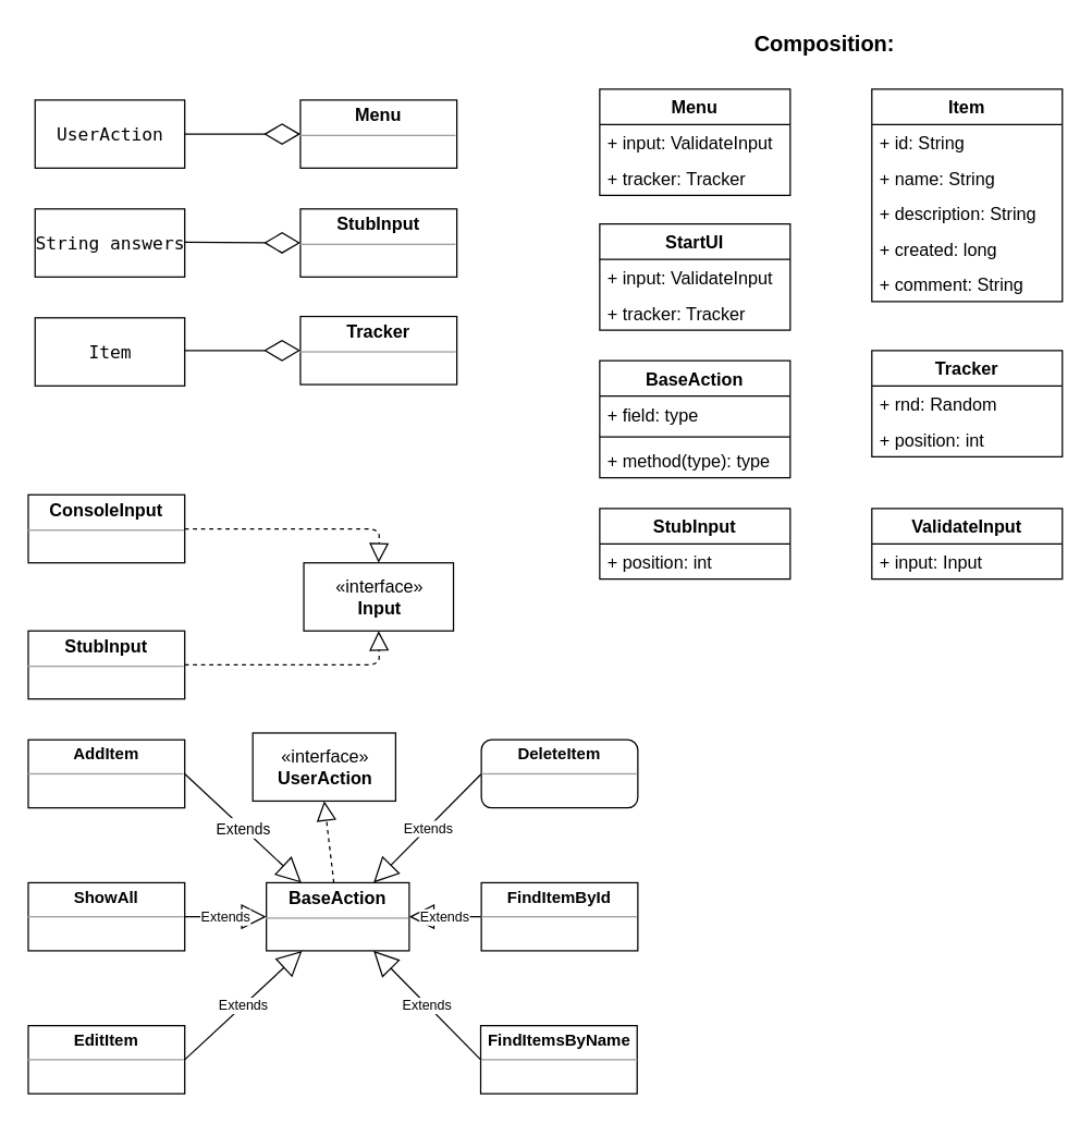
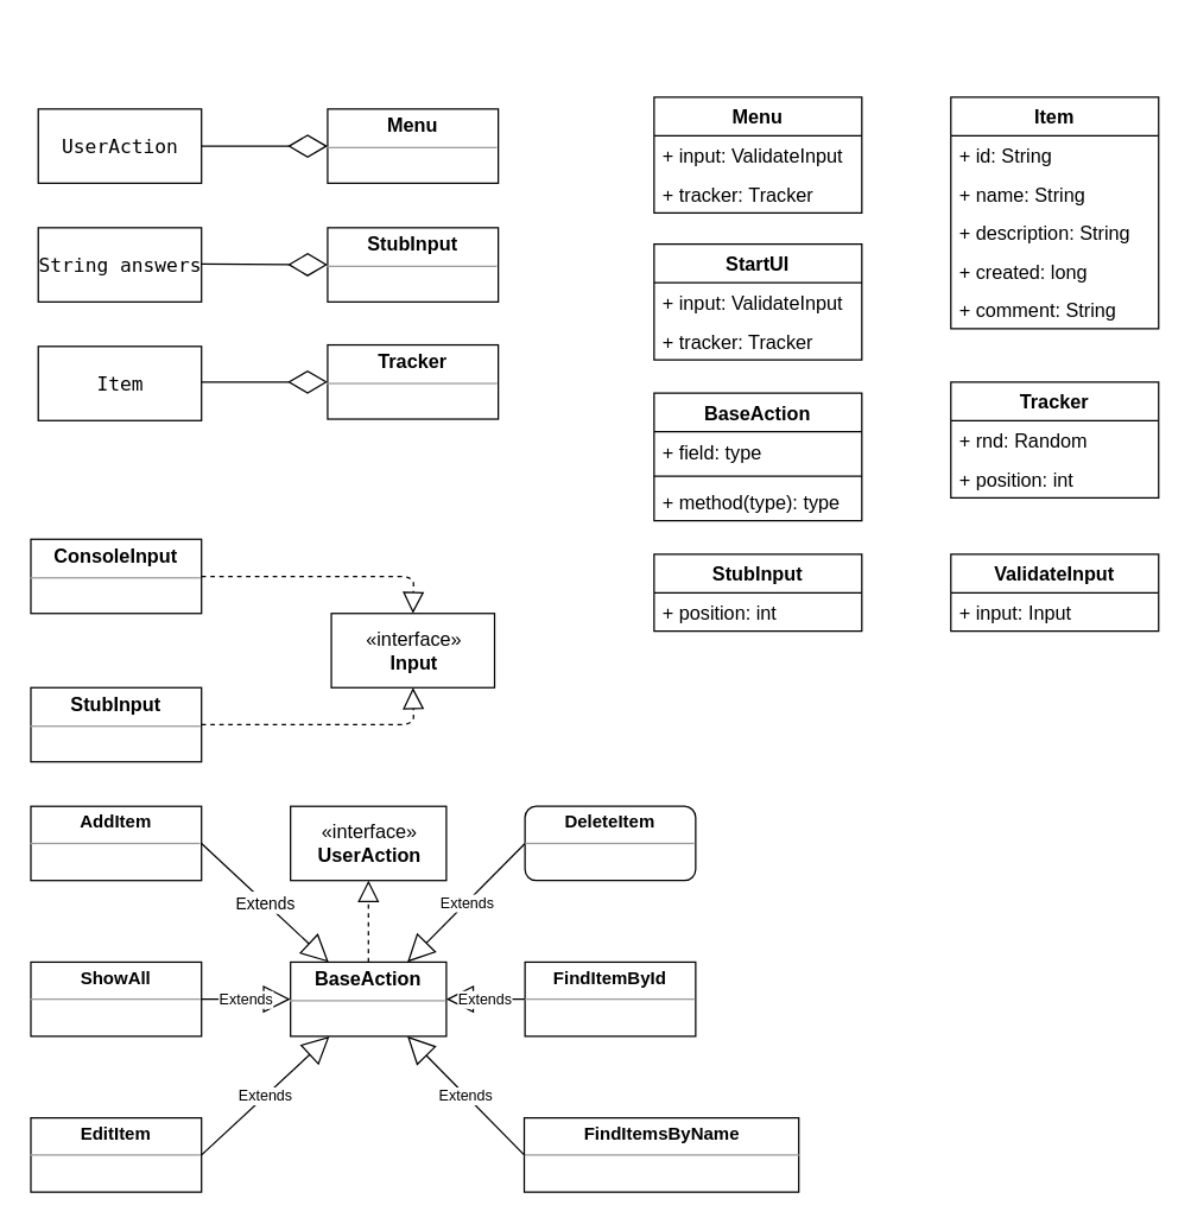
  <mxCell id="0" />
  <mxCell id="1" parent="0" />
  <mxCell id="2" value="&lt;pre style=&quot;font-size: 13px;&quot;&gt;UserAction&lt;/pre&gt;" style="html=1;fontSize=13;" vertex="1" parent="1"><mxGeometry x="25" y="73" width="110" height="50" as="geometry" /></mxCell>
  <mxCell id="3" value="&lt;pre style=&quot;font-size: 13px;&quot;&gt;String answers&lt;/pre&gt;" style="html=1;fontSize=13;" vertex="1" parent="1"><mxGeometry x="25" y="153" width="110" height="50" as="geometry" /></mxCell>
  <mxCell id="4" value="&lt;pre style=&quot;font-size: 13px;&quot;&gt;Item&lt;/pre&gt;" style="html=1;fontSize=13;" vertex="1" parent="1"><mxGeometry x="25" y="233" width="110" height="50" as="geometry" /></mxCell>
  <mxCell id="5" value="" style="endArrow=diamondThin;endFill=0;endSize=24;html=1;fontSize=13;entryX=0;entryY=0.5;entryDx=0;entryDy=0;" edge="1" parent="1" target="36"><mxGeometry width="160" relative="1" as="geometry"><mxPoint x="135" y="98" as="sourcePoint" /><mxPoint x="225" y="98" as="targetPoint" /></mxGeometry></mxCell>
  <mxCell id="6" value="" style="endArrow=diamondThin;endFill=0;endSize=24;html=1;fontSize=13;entryX=0;entryY=0.5;entryDx=0;entryDy=0;" edge="1" parent="1" target="37"><mxGeometry width="160" relative="1" as="geometry"><mxPoint x="135" y="177.5" as="sourcePoint" /><mxPoint x="225" y="177.5" as="targetPoint" /></mxGeometry></mxCell>
  <mxCell id="7" value="" style="endArrow=diamondThin;endFill=0;endSize=24;html=1;fontSize=13;entryX=0;entryY=0.5;entryDx=0;entryDy=0;" edge="1" parent="1" target="38"><mxGeometry width="160" relative="1" as="geometry"><mxPoint x="135" y="257" as="sourcePoint" /><mxPoint x="225" y="257" as="targetPoint" /></mxGeometry></mxCell>
- <mxCell id="8" value="Composition:" style="text;html=1;resizable=0;points=[];autosize=1;align=center;verticalAlign=top;spacingTop=-4;fontSize=16;fontStyle=1" vertex="1" parent="1"><mxGeometry x="550" y="20" width="110" height="20" as="geometry" /></mxCell>
  <mxCell id="9" value="Menu" style="swimlane;fontStyle=1;childLayout=stackLayout;horizontal=1;startSize=26;fillColor=none;horizontalStack=0;resizeParent=1;resizeParentMax=0;resizeLast=0;collapsible=1;marginBottom=0;fontSize=13;align=center;" vertex="1" parent="1"><mxGeometry x="440" y="65" width="140" height="78" as="geometry" /></mxCell>
  <mxCell id="10" value="+ input: ValidateInput" style="text;strokeColor=none;fillColor=none;align=left;verticalAlign=top;spacingLeft=4;spacingRight=4;overflow=hidden;rotatable=0;points=[[0,0.5],[1,0.5]];portConstraint=eastwest;fontSize=13;" vertex="1" parent="9"><mxGeometry y="26" width="140" height="26" as="geometry" /></mxCell>
  <mxCell id="11" value="+ tracker: Tracker" style="text;strokeColor=none;fillColor=none;align=left;verticalAlign=top;spacingLeft=4;spacingRight=4;overflow=hidden;rotatable=0;points=[[0,0.5],[1,0.5]];portConstraint=eastwest;fontSize=13;" vertex="1" parent="9"><mxGeometry y="52" width="140" height="26" as="geometry" /></mxCell>
  <mxCell id="12" value="Item" style="swimlane;fontStyle=1;childLayout=stackLayout;horizontal=1;startSize=26;fillColor=none;horizontalStack=0;resizeParent=1;resizeParentMax=0;resizeLast=0;collapsible=1;marginBottom=0;fontSize=13;align=center;" vertex="1" parent="1"><mxGeometry x="640" y="65" width="140" height="156" as="geometry" /></mxCell>
  <mxCell id="13" value="+ id: String" style="text;strokeColor=none;fillColor=none;align=left;verticalAlign=top;spacingLeft=4;spacingRight=4;overflow=hidden;rotatable=0;points=[[0,0.5],[1,0.5]];portConstraint=eastwest;fontSize=13;" vertex="1" parent="12"><mxGeometry y="26" width="140" height="26" as="geometry" /></mxCell>
  <mxCell id="14" value="+ name: String" style="text;strokeColor=none;fillColor=none;align=left;verticalAlign=top;spacingLeft=4;spacingRight=4;overflow=hidden;rotatable=0;points=[[0,0.5],[1,0.5]];portConstraint=eastwest;fontSize=13;" vertex="1" parent="12"><mxGeometry y="52" width="140" height="26" as="geometry" /></mxCell>
  <mxCell id="15" value="+ description: String" style="text;strokeColor=none;fillColor=none;align=left;verticalAlign=top;spacingLeft=4;spacingRight=4;overflow=hidden;rotatable=0;points=[[0,0.5],[1,0.5]];portConstraint=eastwest;fontSize=13;" vertex="1" parent="12"><mxGeometry y="78" width="140" height="26" as="geometry" /></mxCell>
  <mxCell id="16" value="+ created: long" style="text;strokeColor=none;fillColor=none;align=left;verticalAlign=top;spacingLeft=4;spacingRight=4;overflow=hidden;rotatable=0;points=[[0,0.5],[1,0.5]];portConstraint=eastwest;fontSize=13;" vertex="1" parent="12"><mxGeometry y="104" width="140" height="26" as="geometry" /></mxCell>
  <mxCell id="17" value="+ comment: String" style="text;strokeColor=none;fillColor=none;align=left;verticalAlign=top;spacingLeft=4;spacingRight=4;overflow=hidden;rotatable=0;points=[[0,0.5],[1,0.5]];portConstraint=eastwest;fontSize=13;" vertex="1" parent="12"><mxGeometry y="130" width="140" height="26" as="geometry" /></mxCell>
  <mxCell id="18" value="StubInput" style="swimlane;fontStyle=1;childLayout=stackLayout;horizontal=1;startSize=26;fillColor=none;horizontalStack=0;resizeParent=1;resizeParentMax=0;resizeLast=0;collapsible=1;marginBottom=0;fontSize=13;align=center;" vertex="1" parent="1"><mxGeometry x="440" y="373" width="140" height="52" as="geometry" /></mxCell>
  <mxCell id="19" value="+ position: int" style="text;strokeColor=none;fillColor=none;align=left;verticalAlign=top;spacingLeft=4;spacingRight=4;overflow=hidden;rotatable=0;points=[[0,0.5],[1,0.5]];portConstraint=eastwest;fontSize=13;" vertex="1" parent="18"><mxGeometry y="26" width="140" height="26" as="geometry" /></mxCell>
  <mxCell id="20" value="StartUI" style="swimlane;fontStyle=1;childLayout=stackLayout;horizontal=1;startSize=26;fillColor=none;horizontalStack=0;resizeParent=1;resizeParentMax=0;resizeLast=0;collapsible=1;marginBottom=0;fontSize=13;align=center;" vertex="1" parent="1"><mxGeometry x="440" y="164" width="140" height="78" as="geometry" /></mxCell>
  <mxCell id="21" value="+ input: ValidateInput" style="text;strokeColor=none;fillColor=none;align=left;verticalAlign=top;spacingLeft=4;spacingRight=4;overflow=hidden;rotatable=0;points=[[0,0.5],[1,0.5]];portConstraint=eastwest;fontSize=13;" vertex="1" parent="20"><mxGeometry y="26" width="140" height="26" as="geometry" /></mxCell>
  <mxCell id="22" value="+ tracker: Tracker" style="text;strokeColor=none;fillColor=none;align=left;verticalAlign=top;spacingLeft=4;spacingRight=4;overflow=hidden;rotatable=0;points=[[0,0.5],[1,0.5]];portConstraint=eastwest;fontSize=13;" vertex="1" parent="20"><mxGeometry y="52" width="140" height="26" as="geometry" /></mxCell>
  <mxCell id="23" value="Tracker" style="swimlane;fontStyle=1;childLayout=stackLayout;horizontal=1;startSize=26;fillColor=none;horizontalStack=0;resizeParent=1;resizeParentMax=0;resizeLast=0;collapsible=1;marginBottom=0;fontSize=13;align=center;" vertex="1" parent="1"><mxGeometry x="640" y="257" width="140" height="78" as="geometry" /></mxCell>
  <mxCell id="24" value="+ rnd: Random" style="text;strokeColor=none;fillColor=none;align=left;verticalAlign=top;spacingLeft=4;spacingRight=4;overflow=hidden;rotatable=0;points=[[0,0.5],[1,0.5]];portConstraint=eastwest;fontSize=13;" vertex="1" parent="23"><mxGeometry y="26" width="140" height="26" as="geometry" /></mxCell>
  <mxCell id="25" value="+ position: int&#10;" style="text;strokeColor=none;fillColor=none;align=left;verticalAlign=top;spacingLeft=4;spacingRight=4;overflow=hidden;rotatable=0;points=[[0,0.5],[1,0.5]];portConstraint=eastwest;fontSize=13;" vertex="1" parent="23"><mxGeometry y="52" width="140" height="26" as="geometry" /></mxCell>
  <mxCell id="26" value="ValidateInput" style="swimlane;fontStyle=1;childLayout=stackLayout;horizontal=1;startSize=26;fillColor=none;horizontalStack=0;resizeParent=1;resizeParentMax=0;resizeLast=0;collapsible=1;marginBottom=0;fontSize=13;align=center;" vertex="1" parent="1"><mxGeometry x="640" y="373" width="140" height="52" as="geometry" /></mxCell>
  <mxCell id="27" value="+ input: Input" style="text;strokeColor=none;fillColor=none;align=left;verticalAlign=top;spacingLeft=4;spacingRight=4;overflow=hidden;rotatable=0;points=[[0,0.5],[1,0.5]];portConstraint=eastwest;fontSize=13;" vertex="1" parent="26"><mxGeometry y="26" width="140" height="26" as="geometry" /></mxCell>
  <mxCell id="28" value="" style="endArrow=block;dashed=1;endFill=0;endSize=12;html=1;fontSize=13;exitX=1;exitY=0.5;exitDx=0;exitDy=0;entryX=0.5;entryY=0;entryDx=0;entryDy=0;" edge="1" parent="1" target="29"><mxGeometry width="160" relative="1" as="geometry"><mxPoint x="135" y="388" as="sourcePoint" /><mxPoint x="225" y="391.382" as="targetPoint" /><Array as="points"><mxPoint x="278" y="388" /></Array></mxGeometry></mxCell>
  <mxCell id="29" value="«interface»&lt;br style=&quot;font-size: 13px;&quot;&gt;&lt;b style=&quot;font-size: 13px;&quot;&gt;Input&lt;/b&gt;" style="html=1;fontSize=13;align=center;" vertex="1" parent="1"><mxGeometry x="222.5" y="413" width="110" height="50" as="geometry" /></mxCell>
  <mxCell id="30" value="BaseAction" style="swimlane;fontStyle=1;align=center;verticalAlign=top;childLayout=stackLayout;horizontal=1;startSize=26;horizontalStack=0;resizeParent=1;resizeParentMax=0;resizeLast=0;collapsible=1;marginBottom=0;fontSize=13;" vertex="1" parent="1"><mxGeometry x="440" y="264.5" width="140" height="86" as="geometry" /></mxCell>
  <mxCell id="31" value="+ field: type" style="text;strokeColor=none;fillColor=none;align=left;verticalAlign=top;spacingLeft=4;spacingRight=4;overflow=hidden;rotatable=0;points=[[0,0.5],[1,0.5]];portConstraint=eastwest;fontSize=13;" vertex="1" parent="30"><mxGeometry y="26" width="140" height="26" as="geometry" /></mxCell>
  <mxCell id="32" value="" style="line;strokeWidth=1;fillColor=none;align=left;verticalAlign=middle;spacingTop=-1;spacingLeft=3;spacingRight=3;rotatable=0;labelPosition=right;points=[];portConstraint=eastwest;fontSize=13;" vertex="1" parent="30"><mxGeometry y="52" width="140" height="8" as="geometry" /></mxCell>
  <mxCell id="33" value="+ method(type): type" style="text;strokeColor=none;fillColor=none;align=left;verticalAlign=top;spacingLeft=4;spacingRight=4;overflow=hidden;rotatable=0;points=[[0,0.5],[1,0.5]];portConstraint=eastwest;fontSize=13;" vertex="1" parent="30"><mxGeometry y="60" width="140" height="26" as="geometry" /></mxCell>
  <mxCell id="34" value="" style="endArrow=block;dashed=1;endFill=0;endSize=12;html=1;strokeWidth=1;fontSize=13;exitX=1;exitY=0.5;exitDx=0;exitDy=0;entryX=0.5;entryY=1;entryDx=0;entryDy=0;" edge="1" parent="1" target="29"><mxGeometry width="160" relative="1" as="geometry"><mxPoint x="135" y="488" as="sourcePoint" /><mxPoint x="180" y="623" as="targetPoint" /><Array as="points"><mxPoint x="278" y="488" /></Array></mxGeometry></mxCell>
  <mxCell id="35" value="" style="endArrow=block;dashed=1;endFill=0;endSize=12;html=1;strokeWidth=1;fontSize=13;entryX=0.5;entryY=1;entryDx=0;entryDy=0;" edge="1" parent="1" source="41" target="42"><mxGeometry width="160" relative="1" as="geometry"><mxPoint x="195" y="568" as="sourcePoint" /><mxPoint x="285" y="568" as="targetPoint" /></mxGeometry></mxCell>
  <mxCell id="36" value="&lt;p style=&quot;margin: 4px 0px 0px ; text-align: center ; font-size: 13px&quot;&gt;&lt;b&gt;&lt;font style=&quot;font-size: 13px&quot;&gt;Menu&lt;/font&gt;&lt;/b&gt;&lt;/p&gt;&lt;hr size=&quot;1&quot; style=&quot;font-size: 13px&quot;&gt;&lt;div style=&quot;height: 2px ; font-size: 13px&quot;&gt;&lt;/div&gt;" style="verticalAlign=top;align=left;overflow=fill;fontSize=12;fontFamily=Helvetica;html=1;strokeWidth=1;" vertex="1" parent="1"><mxGeometry x="220" y="73" width="115" height="50" as="geometry" /></mxCell>
  <mxCell id="37" value="&lt;p style=&quot;margin: 4px 0px 0px ; text-align: center ; font-size: 13px&quot;&gt;&lt;b&gt;StubInput&lt;/b&gt;&lt;br&gt;&lt;/p&gt;&lt;hr size=&quot;1&quot; style=&quot;font-size: 13px&quot;&gt;&lt;div style=&quot;height: 2px ; font-size: 13px&quot;&gt;&lt;/div&gt;" style="verticalAlign=top;align=left;overflow=fill;fontSize=12;fontFamily=Helvetica;html=1;strokeWidth=1;" vertex="1" parent="1"><mxGeometry x="220" y="153" width="115" height="50" as="geometry" /></mxCell>
  <mxCell id="38" value="&lt;p style=&quot;margin: 4px 0px 0px ; text-align: center ; font-size: 13px&quot;&gt;&lt;b&gt;Tracker&lt;/b&gt;&lt;/p&gt;&lt;hr size=&quot;1&quot; style=&quot;font-size: 13px&quot;&gt;&lt;div style=&quot;height: 2px ; font-size: 13px&quot;&gt;&lt;/div&gt;" style="verticalAlign=top;align=left;overflow=fill;fontSize=12;fontFamily=Helvetica;html=1;strokeWidth=1;" vertex="1" parent="1"><mxGeometry x="220" y="232" width="115" height="50" as="geometry" /></mxCell>
  <mxCell id="39" value="&lt;p style=&quot;margin: 4px 0px 0px ; text-align: center ; font-size: 13px&quot;&gt;&lt;b&gt;ConsoleInput&lt;/b&gt;&lt;/p&gt;&lt;hr size=&quot;1&quot; style=&quot;font-size: 13px&quot;&gt;&lt;div style=&quot;height: 2px ; font-size: 13px&quot;&gt;&lt;/div&gt;" style="verticalAlign=top;align=left;overflow=fill;fontSize=12;fontFamily=Helvetica;html=1;strokeWidth=1;" vertex="1" parent="1"><mxGeometry x="20" y="363" width="115" height="50" as="geometry" /></mxCell>
  <mxCell id="40" value="&lt;p style=&quot;margin: 4px 0px 0px ; text-align: center ; font-size: 13px&quot;&gt;&lt;b&gt;StubInput&lt;/b&gt;&lt;/p&gt;&lt;hr size=&quot;1&quot; style=&quot;font-size: 13px&quot;&gt;&lt;div style=&quot;height: 2px ; font-size: 13px&quot;&gt;&lt;/div&gt;" style="verticalAlign=top;align=left;overflow=fill;fontSize=12;fontFamily=Helvetica;html=1;strokeWidth=1;" vertex="1" parent="1"><mxGeometry x="20" y="463" width="115" height="50" as="geometry" /></mxCell>
  <mxCell id="41" value="&lt;p style=&quot;margin: 4px 0px 0px ; text-align: center ; font-size: 13px&quot;&gt;&lt;b&gt;BaseAction&lt;/b&gt;&lt;/p&gt;&lt;hr size=&quot;1&quot; style=&quot;font-size: 13px&quot;&gt;&lt;div style=&quot;height: 2px ; font-size: 13px&quot;&gt;&lt;/div&gt;" style="verticalAlign=top;align=left;overflow=fill;fontSize=12;fontFamily=Helvetica;html=1;strokeWidth=1;" vertex="1" parent="1"><mxGeometry x="195" y="648" width="105" height="50" as="geometry" /></mxCell>
- <mxCell id="42" value="«interface»&lt;br style=&quot;font-size: 13px&quot;&gt;&lt;b style=&quot;font-size: 13px&quot;&gt;UserAction&lt;/b&gt;" style="html=1;fontSize=13;align=center;" vertex="1" parent="1"><mxGeometry x="185" y="538" width="105" height="50" as="geometry" /></mxCell>
+ <mxCell id="42" value="«interface»&lt;br style=&quot;font-size: 13px&quot;&gt;&lt;b style=&quot;font-size: 13px&quot;&gt;UserAction&lt;/b&gt;" style="html=1;fontSize=13;align=center;" vertex="1" parent="1"><mxGeometry x="195" y="543" width="105" height="50" as="geometry" /></mxCell>
  <mxCell id="43" value="&lt;p style=&quot;margin: 4px 0px 0px ; text-align: center&quot;&gt;&lt;span&gt;&lt;b&gt;AddItem&lt;/b&gt;&lt;/span&gt;&lt;br&gt;&lt;/p&gt;&lt;hr size=&quot;1&quot; style=&quot;font-size: 13px&quot;&gt;&lt;div style=&quot;height: 2px ; font-size: 13px&quot;&gt;&lt;/div&gt;" style="verticalAlign=top;align=left;overflow=fill;fontSize=12;fontFamily=Helvetica;html=1;strokeWidth=1;" vertex="1" parent="1"><mxGeometry x="20" y="543" width="115" height="50" as="geometry" /></mxCell>
  <mxCell id="44" value="&lt;p style=&quot;margin: 4px 0px 0px ; text-align: center&quot;&gt;&lt;span&gt;&lt;b&gt;ShowAll&lt;/b&gt;&lt;/span&gt;&lt;br&gt;&lt;/p&gt;&lt;hr size=&quot;1&quot; style=&quot;font-size: 13px&quot;&gt;&lt;div style=&quot;height: 2px ; font-size: 13px&quot;&gt;&lt;/div&gt;" style="verticalAlign=top;align=left;overflow=fill;fontSize=12;fontFamily=Helvetica;html=1;strokeWidth=1;" vertex="1" parent="1"><mxGeometry x="20" y="648" width="115" height="50" as="geometry" /></mxCell>
  <mxCell id="45" value="&lt;p style=&quot;margin: 4px 0px 0px ; text-align: center&quot;&gt;&lt;span&gt;&lt;b&gt;EditItem&lt;/b&gt;&lt;/span&gt;&lt;br&gt;&lt;/p&gt;&lt;hr size=&quot;1&quot; style=&quot;font-size: 13px&quot;&gt;&lt;div style=&quot;height: 2px ; font-size: 13px&quot;&gt;&lt;/div&gt;" style="verticalAlign=top;align=left;overflow=fill;fontSize=12;fontFamily=Helvetica;html=1;strokeWidth=1;" vertex="1" parent="1"><mxGeometry x="20" y="753" width="115" height="50" as="geometry" /></mxCell>
  <mxCell id="46" value="&lt;p style=&quot;margin: 4px 0px 0px ; text-align: center&quot;&gt;&lt;span&gt;&lt;b&gt;DeleteItem&lt;/b&gt;&lt;/span&gt;&lt;br&gt;&lt;/p&gt;&lt;hr size=&quot;1&quot; style=&quot;font-size: 13px&quot;&gt;&lt;div style=&quot;height: 2px ; font-size: 13px&quot;&gt;&lt;/div&gt;" style="verticalAlign=top;align=left;overflow=fill;fontSize=12;fontFamily=Helvetica;html=1;strokeWidth=1;rounded=1;" vertex="1" parent="1"><mxGeometry x="353" y="543" width="115" height="50" as="geometry" /></mxCell>
  <mxCell id="47" value="&lt;p style=&quot;margin: 4px 0px 0px ; text-align: center&quot;&gt;&lt;span&gt;&lt;b&gt;FindItemById&lt;/b&gt;&lt;/span&gt;&lt;br&gt;&lt;/p&gt;&lt;hr size=&quot;1&quot; style=&quot;font-size: 13px&quot;&gt;&lt;div style=&quot;height: 2px ; font-size: 13px&quot;&gt;&lt;/div&gt;" style="verticalAlign=top;align=left;overflow=fill;fontSize=12;fontFamily=Helvetica;html=1;strokeWidth=1;" vertex="1" parent="1"><mxGeometry x="353" y="648" width="115" height="50" as="geometry" /></mxCell>
- <mxCell id="48" value="&lt;p style=&quot;margin: 4px 0px 0px ; text-align: center&quot;&gt;&lt;span&gt;&lt;b&gt;FindItemsByName&lt;/b&gt;&lt;/span&gt;&lt;br&gt;&lt;/p&gt;&lt;hr size=&quot;1&quot; style=&quot;font-size: 13px&quot;&gt;&lt;div style=&quot;height: 2px ; font-size: 13px&quot;&gt;&lt;/div&gt;" style="verticalAlign=top;align=left;overflow=fill;fontSize=12;fontFamily=Helvetica;html=1;strokeWidth=1;" vertex="1" parent="1"><mxGeometry x="352.5" y="753" width="115" height="50" as="geometry" /></mxCell>
+ <mxCell id="48" value="&lt;p style=&quot;margin: 4px 0px 0px ; text-align: center&quot;&gt;&lt;span&gt;&lt;b&gt;FindItemsByName&lt;/b&gt;&lt;/span&gt;&lt;br&gt;&lt;/p&gt;&lt;hr size=&quot;1&quot; style=&quot;font-size: 13px&quot;&gt;&lt;div style=&quot;height: 2px ; font-size: 13px&quot;&gt;&lt;/div&gt;" style="verticalAlign=top;align=left;overflow=fill;fontSize=12;fontFamily=Helvetica;html=1;strokeWidth=1;" vertex="1" parent="1"><mxGeometry x="352.5" y="753" width="185" height="50" as="geometry" /></mxCell>
  <mxCell id="49" value="&lt;font style=&quot;font-size: 11px&quot;&gt;Extends&lt;/font&gt;" style="endArrow=block;endSize=16;endFill=0;html=1;strokeWidth=1;fontSize=13;exitX=1;exitY=0.5;exitDx=0;exitDy=0;" edge="1" parent="1" source="43" target="41"><mxGeometry width="160" relative="1" as="geometry"><mxPoint x="20" y="773" as="sourcePoint" /><mxPoint x="180" y="773" as="targetPoint" /></mxGeometry></mxCell>
  <mxCell id="50" value="Extends" style="endArrow=block;endSize=16;endFill=0;html=1;strokeWidth=1;fontSize=10;exitX=1;exitY=0.5;exitDx=0;exitDy=0;entryX=0;entryY=0.5;entryDx=0;entryDy=0;" edge="1" parent="1" source="44" target="41"><mxGeometry width="160" relative="1" as="geometry"><mxPoint x="20" y="823" as="sourcePoint" /><mxPoint x="180" y="823" as="targetPoint" /></mxGeometry></mxCell>
  <mxCell id="51" value="Extends" style="endArrow=block;endSize=16;endFill=0;html=1;strokeWidth=1;fontSize=10;exitX=1;exitY=0.5;exitDx=0;exitDy=0;entryX=0.25;entryY=1;entryDx=0;entryDy=0;" edge="1" parent="1" source="45" target="41"><mxGeometry width="160" relative="1" as="geometry"><mxPoint x="145" y="683" as="sourcePoint" /><mxPoint x="220" y="793" as="targetPoint" /></mxGeometry></mxCell>
  <mxCell id="52" value="Extends" style="endArrow=block;endSize=16;endFill=0;html=1;strokeWidth=1;fontSize=10;exitX=0;exitY=0.5;exitDx=0;exitDy=0;entryX=0.75;entryY=1;entryDx=0;entryDy=0;" edge="1" parent="1" source="48" target="41"><mxGeometry width="160" relative="1" as="geometry"><mxPoint x="155" y="693" as="sourcePoint" /><mxPoint x="215" y="693" as="targetPoint" /></mxGeometry></mxCell>
  <mxCell id="53" value="Extends" style="endArrow=block;endSize=16;endFill=0;html=1;strokeWidth=1;fontSize=10;exitX=0;exitY=0.5;exitDx=0;exitDy=0;entryX=1;entryY=0.5;entryDx=0;entryDy=0;" edge="1" parent="1" source="47" target="41"><mxGeometry width="160" relative="1" as="geometry"><mxPoint x="165" y="703" as="sourcePoint" /><mxPoint x="225" y="703" as="targetPoint" /></mxGeometry></mxCell>
  <mxCell id="54" value="Extends" style="endArrow=block;endSize=16;endFill=0;html=1;strokeWidth=1;fontSize=10;exitX=0;exitY=0.5;exitDx=0;exitDy=0;entryX=0.75;entryY=0;entryDx=0;entryDy=0;" edge="1" parent="1" source="46" target="41"><mxGeometry width="160" relative="1" as="geometry"><mxPoint x="175" y="713" as="sourcePoint" /><mxPoint x="235" y="713" as="targetPoint" /></mxGeometry></mxCell>
